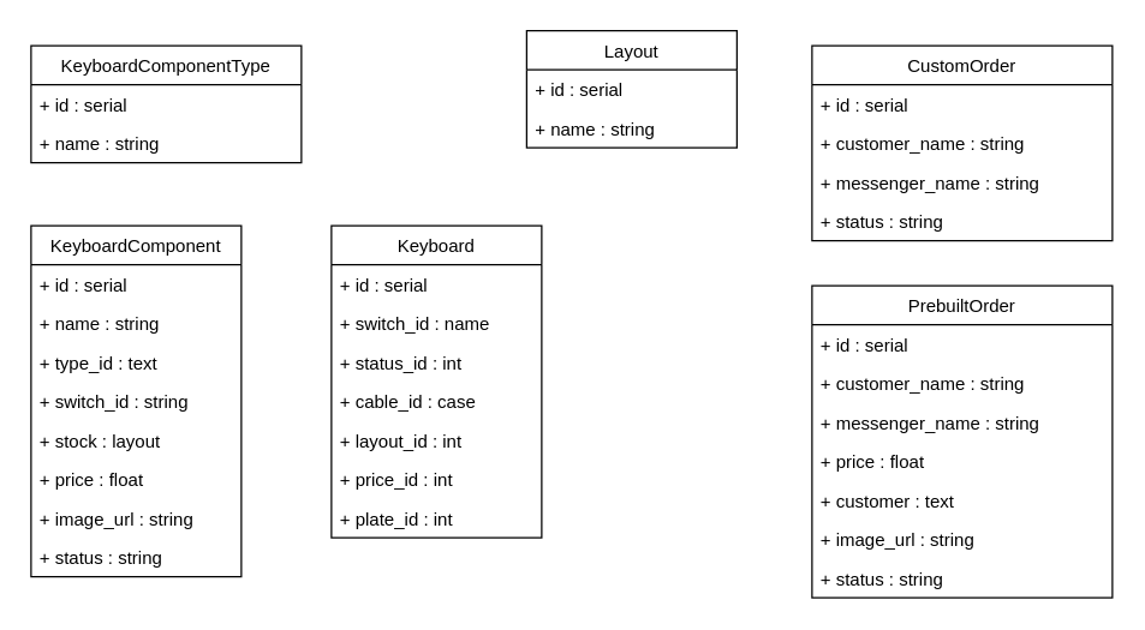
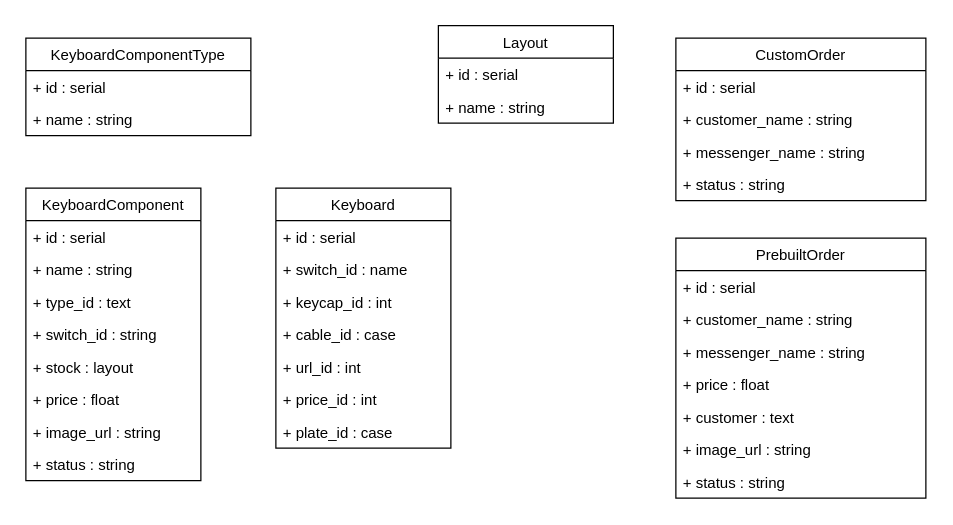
  <mxCell id="0" />
  <mxCell id="1" parent="0" />
  <mxCell id="2" value="CustomOrder" style="swimlane;fontStyle=0;childLayout=stackLayout;horizontal=1;startSize=26;fillColor=none;horizontalStack=0;resizeParent=1;resizeParentMax=0;resizeLast=0;collapsible=1;marginBottom=0;" vertex="1" parent="1"><mxGeometry x="540" y="30" width="200" height="130" as="geometry" /></mxCell>
  <mxCell id="3" value="+ id : serial" style="text;strokeColor=none;fillColor=none;align=left;verticalAlign=top;spacingLeft=4;spacingRight=4;overflow=hidden;rotatable=0;points=[[0,0.5],[1,0.5]];portConstraint=eastwest;" vertex="1" parent="2"><mxGeometry y="26" width="200" height="26" as="geometry" /></mxCell>
  <mxCell id="4" value="+ customer_name : string" style="text;strokeColor=none;fillColor=none;align=left;verticalAlign=top;spacingLeft=4;spacingRight=4;overflow=hidden;rotatable=0;points=[[0,0.5],[1,0.5]];portConstraint=eastwest;" vertex="1" parent="2"><mxGeometry y="52" width="200" height="26" as="geometry" /></mxCell>
  <mxCell id="5" value="+ messenger_name : string" style="text;strokeColor=none;fillColor=none;align=left;verticalAlign=top;spacingLeft=4;spacingRight=4;overflow=hidden;rotatable=0;points=[[0,0.5],[1,0.5]];portConstraint=eastwest;" vertex="1" parent="2"><mxGeometry y="78" width="200" height="26" as="geometry" /></mxCell>
  <mxCell id="6" value="+ status : string" style="text;strokeColor=none;fillColor=none;align=left;verticalAlign=top;spacingLeft=4;spacingRight=4;overflow=hidden;rotatable=0;points=[[0,0.5],[1,0.5]];portConstraint=eastwest;" vertex="1" parent="2"><mxGeometry y="104" width="200" height="26" as="geometry" /></mxCell>
  <mxCell id="7" value="PrebuiltOrder" style="swimlane;fontStyle=0;childLayout=stackLayout;horizontal=1;startSize=26;fillColor=none;horizontalStack=0;resizeParent=1;resizeParentMax=0;resizeLast=0;collapsible=1;marginBottom=0;" vertex="1" parent="1"><mxGeometry x="540" y="190" width="200" height="208" as="geometry" /></mxCell>
  <mxCell id="8" value="+ id : serial" style="text;strokeColor=none;fillColor=none;align=left;verticalAlign=top;spacingLeft=4;spacingRight=4;overflow=hidden;rotatable=0;points=[[0,0.5],[1,0.5]];portConstraint=eastwest;" vertex="1" parent="7"><mxGeometry y="26" width="200" height="26" as="geometry" /></mxCell>
  <mxCell id="9" value="+ customer_name : string" style="text;strokeColor=none;fillColor=none;align=left;verticalAlign=top;spacingLeft=4;spacingRight=4;overflow=hidden;rotatable=0;points=[[0,0.5],[1,0.5]];portConstraint=eastwest;" vertex="1" parent="7"><mxGeometry y="52" width="200" height="26" as="geometry" /></mxCell>
  <mxCell id="10" value="+ messenger_name : string" style="text;strokeColor=none;fillColor=none;align=left;verticalAlign=top;spacingLeft=4;spacingRight=4;overflow=hidden;rotatable=0;points=[[0,0.5],[1,0.5]];portConstraint=eastwest;" vertex="1" parent="7"><mxGeometry y="78" width="200" height="26" as="geometry" /></mxCell>
  <mxCell id="11" value="+ price : float" style="text;strokeColor=none;fillColor=none;align=left;verticalAlign=top;spacingLeft=4;spacingRight=4;overflow=hidden;rotatable=0;points=[[0,0.5],[1,0.5]];portConstraint=eastwest;" vertex="1" parent="7"><mxGeometry y="104" width="200" height="26" as="geometry" /></mxCell>
  <mxCell id="12" value="+ customer : text" style="text;strokeColor=none;fillColor=none;align=left;verticalAlign=top;spacingLeft=4;spacingRight=4;overflow=hidden;rotatable=0;points=[[0,0.5],[1,0.5]];portConstraint=eastwest;" vertex="1" parent="7"><mxGeometry y="130" width="200" height="26" as="geometry" /></mxCell>
  <mxCell id="13" value="+ image_url : string" style="text;strokeColor=none;fillColor=none;align=left;verticalAlign=top;spacingLeft=4;spacingRight=4;overflow=hidden;rotatable=0;points=[[0,0.5],[1,0.5]];portConstraint=eastwest;" vertex="1" parent="7"><mxGeometry y="156" width="200" height="26" as="geometry" /></mxCell>
  <mxCell id="14" value="+ status : string" style="text;strokeColor=none;fillColor=none;align=left;verticalAlign=top;spacingLeft=4;spacingRight=4;overflow=hidden;rotatable=0;points=[[0,0.5],[1,0.5]];portConstraint=eastwest;" vertex="1" parent="7"><mxGeometry y="182" width="200" height="26" as="geometry" /></mxCell>
  <mxCell id="15" value="KeyboardComponent" style="swimlane;fontStyle=0;childLayout=stackLayout;horizontal=1;startSize=26;fillColor=none;horizontalStack=0;resizeParent=1;resizeParentMax=0;resizeLast=0;collapsible=1;marginBottom=0;" vertex="1" parent="1"><mxGeometry y="150" width="140" height="234" as="geometry" x="20" /></mxCell>
  <mxCell id="16" value="+ id : serial" style="text;strokeColor=none;fillColor=none;align=left;verticalAlign=top;spacingLeft=4;spacingRight=4;overflow=hidden;rotatable=0;points=[[0,0.5],[1,0.5]];portConstraint=eastwest;" vertex="1" parent="15"><mxGeometry y="26" width="140" height="26" as="geometry" /></mxCell>
  <mxCell id="17" value="+ name : string" style="text;strokeColor=none;fillColor=none;align=left;verticalAlign=top;spacingLeft=4;spacingRight=4;overflow=hidden;rotatable=0;points=[[0,0.5],[1,0.5]];portConstraint=eastwest;" vertex="1" parent="15"><mxGeometry y="52" width="140" height="26" as="geometry" /></mxCell>
  <mxCell id="18" value="+ type_id : text" style="text;strokeColor=none;fillColor=none;align=left;verticalAlign=top;spacingLeft=4;spacingRight=4;overflow=hidden;rotatable=0;points=[[0,0.5],[1,0.5]];portConstraint=eastwest;" vertex="1" parent="15"><mxGeometry y="78" width="140" height="26" as="geometry" /></mxCell>
  <mxCell id="19" value="+ switch_id : string" style="text;strokeColor=none;fillColor=none;align=left;verticalAlign=top;spacingLeft=4;spacingRight=4;overflow=hidden;rotatable=0;points=[[0,0.5],[1,0.5]];portConstraint=eastwest;" vertex="1" parent="15"><mxGeometry y="104" width="140" height="26" as="geometry" /></mxCell>
  <mxCell id="20" value="+ stock : layout" style="text;strokeColor=none;fillColor=none;align=left;verticalAlign=top;spacingLeft=4;spacingRight=4;overflow=hidden;rotatable=0;points=[[0,0.5],[1,0.5]];portConstraint=eastwest;" vertex="1" parent="15"><mxGeometry y="130" width="140" height="26" as="geometry" /></mxCell>
  <mxCell id="21" value="+ price : float" style="text;strokeColor=none;fillColor=none;align=left;verticalAlign=top;spacingLeft=4;spacingRight=4;overflow=hidden;rotatable=0;points=[[0,0.5],[1,0.5]];portConstraint=eastwest;" vertex="1" parent="15"><mxGeometry y="156" width="140" height="26" as="geometry" /></mxCell>
  <mxCell id="22" value="+ image_url : string" style="text;strokeColor=none;fillColor=none;align=left;verticalAlign=top;spacingLeft=4;spacingRight=4;overflow=hidden;rotatable=0;points=[[0,0.5],[1,0.5]];portConstraint=eastwest;" vertex="1" parent="15"><mxGeometry y="182" width="140" height="26" as="geometry" /></mxCell>
  <mxCell id="23" value="+ status : string" style="text;strokeColor=none;fillColor=none;align=left;verticalAlign=top;spacingLeft=4;spacingRight=4;overflow=hidden;rotatable=0;points=[[0,0.5],[1,0.5]];portConstraint=eastwest;" vertex="1" parent="15"><mxGeometry y="208" width="140" height="26" as="geometry" /></mxCell>
  <mxCell id="24" value="Keyboard" style="swimlane;fontStyle=0;childLayout=stackLayout;horizontal=1;startSize=26;fillColor=none;horizontalStack=0;resizeParent=1;resizeParentMax=0;resizeLast=0;collapsible=1;marginBottom=0;" vertex="1" parent="1"><mxGeometry x="220" y="150" width="140" height="208" as="geometry" /></mxCell>
  <mxCell id="25" value="+ id : serial" style="text;strokeColor=none;fillColor=none;align=left;verticalAlign=top;spacingLeft=4;spacingRight=4;overflow=hidden;rotatable=0;points=[[0,0.5],[1,0.5]];portConstraint=eastwest;" vertex="1" parent="24"><mxGeometry y="26" width="140" height="26" as="geometry" /></mxCell>
  <mxCell id="26" value="+ switch_id : name" style="text;strokeColor=none;fillColor=none;align=left;verticalAlign=top;spacingLeft=4;spacingRight=4;overflow=hidden;rotatable=0;points=[[0,0.5],[1,0.5]];portConstraint=eastwest;" vertex="1" parent="24"><mxGeometry y="52" width="140" height="26" as="geometry" /></mxCell>
- <mxCell id="27" value="+ status_id : int" style="text;strokeColor=none;fillColor=none;align=left;verticalAlign=top;spacingLeft=4;spacingRight=4;overflow=hidden;rotatable=0;points=[[0,0.5],[1,0.5]];portConstraint=eastwest;" vertex="1" parent="24"><mxGeometry y="78" width="140" height="26" as="geometry" /></mxCell>
+ <mxCell id="27" value="+ keycap_id : int" style="text;strokeColor=none;fillColor=none;align=left;verticalAlign=top;spacingLeft=4;spacingRight=4;overflow=hidden;rotatable=0;points=[[0,0.5],[1,0.5]];portConstraint=eastwest;" vertex="1" parent="24"><mxGeometry y="78" width="140" height="26" as="geometry" /></mxCell>
  <mxCell id="28" value="+ cable_id : case" style="text;strokeColor=none;fillColor=none;align=left;verticalAlign=top;spacingLeft=4;spacingRight=4;overflow=hidden;rotatable=0;points=[[0,0.5],[1,0.5]];portConstraint=eastwest;" vertex="1" parent="24"><mxGeometry y="104" width="140" height="26" as="geometry" /></mxCell>
- <mxCell id="29" value="+ layout_id : int" style="text;strokeColor=none;fillColor=none;align=left;verticalAlign=top;spacingLeft=4;spacingRight=4;overflow=hidden;rotatable=0;points=[[0,0.5],[1,0.5]];portConstraint=eastwest;" vertex="1" parent="24"><mxGeometry y="130" width="140" height="26" as="geometry" /></mxCell>
+ <mxCell id="29" value="+ url_id : int" style="text;strokeColor=none;fillColor=none;align=left;verticalAlign=top;spacingLeft=4;spacingRight=4;overflow=hidden;rotatable=0;points=[[0,0.5],[1,0.5]];portConstraint=eastwest;" vertex="1" parent="24"><mxGeometry y="130" width="140" height="26" as="geometry" /></mxCell>
  <mxCell id="30" value="+ price_id : int" style="text;strokeColor=none;fillColor=none;align=left;verticalAlign=top;spacingLeft=4;spacingRight=4;overflow=hidden;rotatable=0;points=[[0,0.5],[1,0.5]];portConstraint=eastwest;" vertex="1" parent="24"><mxGeometry y="156" width="140" height="26" as="geometry" /></mxCell>
- <mxCell id="31" value="+ plate_id : int" style="text;strokeColor=none;fillColor=none;align=left;verticalAlign=top;spacingLeft=4;spacingRight=4;overflow=hidden;rotatable=0;points=[[0,0.5],[1,0.5]];portConstraint=eastwest;" vertex="1" parent="24"><mxGeometry y="182" width="140" height="26" as="geometry" /></mxCell>
+ <mxCell id="31" value="+ plate_id : case" style="text;strokeColor=none;fillColor=none;align=left;verticalAlign=top;spacingLeft=4;spacingRight=4;overflow=hidden;rotatable=0;points=[[0,0.5],[1,0.5]];portConstraint=eastwest;" vertex="1" parent="24"><mxGeometry y="182" width="140" height="26" as="geometry" /></mxCell>
  <mxCell id="32" value="KeyboardComponentType" style="swimlane;fontStyle=0;childLayout=stackLayout;horizontal=1;startSize=26;fillColor=none;horizontalStack=0;resizeParent=1;resizeParentMax=0;resizeLast=0;collapsible=1;marginBottom=0;" vertex="1" parent="1"><mxGeometry y="30" width="180" height="78" as="geometry" x="20" /></mxCell>
  <mxCell id="33" value="+ id : serial" style="text;strokeColor=none;fillColor=none;align=left;verticalAlign=top;spacingLeft=4;spacingRight=4;overflow=hidden;rotatable=0;points=[[0,0.5],[1,0.5]];portConstraint=eastwest;" vertex="1" parent="32"><mxGeometry y="26" width="180" height="26" as="geometry" /></mxCell>
  <mxCell id="34" value="+ name : string" style="text;strokeColor=none;fillColor=none;align=left;verticalAlign=top;spacingLeft=4;spacingRight=4;overflow=hidden;rotatable=0;points=[[0,0.5],[1,0.5]];portConstraint=eastwest;" vertex="1" parent="32"><mxGeometry y="52" width="180" height="26" as="geometry" /></mxCell>
  <mxCell id="35" value="Layout" style="swimlane;fontStyle=0;childLayout=stackLayout;horizontal=1;startSize=26;fillColor=none;horizontalStack=0;resizeParent=1;resizeParentMax=0;resizeLast=0;collapsible=1;marginBottom=0;" vertex="1" parent="1"><mxGeometry x="350" y="20" width="140" height="78" as="geometry" /></mxCell>
  <mxCell id="36" value="+ id : serial" style="text;strokeColor=none;fillColor=none;align=left;verticalAlign=top;spacingLeft=4;spacingRight=4;overflow=hidden;rotatable=0;points=[[0,0.5],[1,0.5]];portConstraint=eastwest;" vertex="1" parent="35"><mxGeometry y="26" width="140" height="26" as="geometry" /></mxCell>
  <mxCell id="37" value="+ name : string" style="text;strokeColor=none;fillColor=none;align=left;verticalAlign=top;spacingLeft=4;spacingRight=4;overflow=hidden;rotatable=0;points=[[0,0.5],[1,0.5]];portConstraint=eastwest;" vertex="1" parent="35"><mxGeometry y="52" width="140" height="26" as="geometry" /></mxCell>
